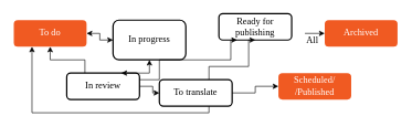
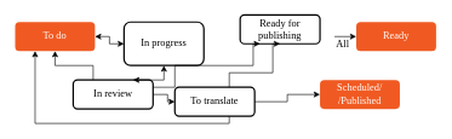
  <mxCell id="0" />
  <mxCell id="1" parent="0" />
  <mxCell id="2" style="edgeStyle=orthogonalEdgeStyle;rounded=0;orthogonalLoop=1;jettySize=auto;html=1;entryX=0;entryY=0.5;entryDx=0;entryDy=0;startArrow=classic;startFill=1;fontFamily=GT Walsheim;fontStyle=0;fontSize=14;" parent="1" source="4" target="6" edge="1"><mxGeometry relative="1" as="geometry" /></mxCell>
  <mxCell id="3" style="edgeStyle=orthogonalEdgeStyle;rounded=0;orthogonalLoop=1;jettySize=auto;html=1;entryX=0.25;entryY=0;entryDx=0;entryDy=0;startArrow=classic;startFill=1;endArrow=none;endFill=0;fontFamily=GT Walsheim;fontStyle=0;fontSize=14;" parent="1" source="4" target="9" edge="1"><mxGeometry relative="1" as="geometry" /></mxCell>
  <mxCell id="4" value="To do" style="rounded=1;whiteSpace=wrap;html=1;fillColor=#F05A22;strokeColor=none;fontStyle=0;perimeterSpacing=0;shadow=0;glass=0;comic=0;strokeWidth=2;fontFamily=GT Walsheim;fontSize=14;fontColor=#FFFFFF;" parent="1" vertex="1"><mxGeometry x="20" y="30" width="110" height="40" as="geometry" /></mxCell>
  <mxCell id="5" style="edgeStyle=orthogonalEdgeStyle;rounded=0;orthogonalLoop=1;jettySize=auto;html=1;entryX=0.75;entryY=0;entryDx=0;entryDy=0;startArrow=classic;startFill=1;endArrow=classic;endFill=1;fontFamily=GT Walsheim;fontStyle=0;fontSize=14;" parent="1" source="6" target="9" edge="1"><mxGeometry relative="1" as="geometry" /></mxCell>
  <mxCell id="6" value="In progress" style="rounded=1;whiteSpace=wrap;html=1;fillColor=none;strokeColor=#000000;fontStyle=0;fontFamily=GT Walsheim;fontSize=14;strokeWidth=2;" parent="1" vertex="1"><mxGeometry x="170" y="30" width="110" height="60" as="geometry" /></mxCell>
  <mxCell id="7" style="edgeStyle=orthogonalEdgeStyle;rounded=0;orthogonalLoop=1;jettySize=auto;html=1;entryX=0;entryY=0.5;entryDx=0;entryDy=0;startArrow=none;startFill=0;endArrow=classic;endFill=1;fontFamily=GT Walsheim;fontStyle=0;fontSize=14;" parent="1" source="9" target="13" edge="1"><mxGeometry relative="1" as="geometry" /></mxCell>
  <mxCell id="8" style="edgeStyle=orthogonalEdgeStyle;rounded=0;orthogonalLoop=1;jettySize=auto;html=1;entryX=0.25;entryY=1;entryDx=0;entryDy=0;startArrow=none;startFill=0;endArrow=classic;endFill=1;fontFamily=GT Walsheim;fontStyle=0;fontSize=14;" parent="1" target="14" edge="1"><mxGeometry relative="1" as="geometry"><mxPoint x="210" y="120" as="sourcePoint" /><Array as="points"><mxPoint x="240" y="120" /><mxPoint x="240" y="90" /><mxPoint x="348" y="90" /></Array></mxGeometry></mxCell>
  <mxCell id="9" value="In review" style="rounded=1;whiteSpace=wrap;html=1;fillColor=none;strokeColor=#000000;fontStyle=0;fontFamily=GT Walsheim;fontSize=14;strokeWidth=2;" parent="1" vertex="1"><mxGeometry x="100" y="110" width="110" height="40" as="geometry" /></mxCell>
  <mxCell id="10" style="edgeStyle=orthogonalEdgeStyle;rounded=0;orthogonalLoop=1;jettySize=auto;html=1;entryX=0.25;entryY=1;entryDx=0;entryDy=0;startArrow=none;startFill=0;endArrow=classic;endFill=1;fontFamily=GT Walsheim;fontStyle=0;fontSize=14;" parent="1" source="13" target="4" edge="1"><mxGeometry relative="1" as="geometry"><Array as="points"><mxPoint x="315" y="170" /><mxPoint x="48" y="170" /></Array></mxGeometry></mxCell>
  <mxCell id="11" style="edgeStyle=orthogonalEdgeStyle;rounded=0;orthogonalLoop=1;jettySize=auto;html=1;entryX=0.5;entryY=1;entryDx=0;entryDy=0;startArrow=none;startFill=0;endArrow=classic;endFill=1;fontFamily=GT Walsheim;fontStyle=0;fontSize=14;" parent="1" source="13" target="14" edge="1"><mxGeometry relative="1" as="geometry"><Array as="points"><mxPoint x="315" y="100" /><mxPoint x="375" y="100" /></Array></mxGeometry></mxCell>
  <mxCell id="12" style="edgeStyle=orthogonalEdgeStyle;rounded=0;orthogonalLoop=1;jettySize=auto;html=1;entryX=0;entryY=0.5;entryDx=0;entryDy=0;startArrow=none;startFill=0;endArrow=classic;endFill=1;fontFamily=GT Walsheim;fontStyle=0;fontSize=14;" parent="1" source="13" target="15" edge="1"><mxGeometry relative="1" as="geometry" /></mxCell>
  <mxCell id="13" value="To translate" style="rounded=1;whiteSpace=wrap;html=1;fillColor=none;strokeColor=#000000;fontStyle=0;fontFamily=GT Walsheim;fontSize=14;strokeWidth=2;" parent="1" vertex="1"><mxGeometry x="240" y="120" width="110" height="40" as="geometry" /></mxCell>
  <mxCell id="14" value="Ready for publishing" style="rounded=1;whiteSpace=wrap;html=1;fillColor=none;strokeColor=#000000;fontStyle=0;fontFamily=GT Walsheim;fontSize=14;strokeWidth=2;" parent="1" vertex="1"><mxGeometry x="330" y="20" width="110" height="40" as="geometry" /></mxCell>
- <mxCell id="15" value="Scheduled/&lt;br style=&quot;font-size: 14px;&quot;&gt;/Published" style="rounded=1;whiteSpace=wrap;html=1;fillColor=#F05A22;strokeColor=none;fontStyle=0;strokeWidth=2;fontFamily=GT Walsheim;fontSize=14;fontColor=#FFFFFF;" parent="1" vertex="1"><mxGeometry x="420" y="110" width="110" height="40" as="geometry" /></mxCell>
+ <mxCell id="15" value="Scheduled/&lt;br style=&quot;font-size: 14px;&quot;&gt;/Published" style="rounded=1;whiteSpace=wrap;html=1;fillColor=#F05A22;strokeColor=none;fontStyle=0;strokeWidth=2;fontFamily=GT Walsheim;fontSize=14;fontColor=#FFFFFF;" parent="1" vertex="1"><mxGeometry x="440" y="110" width="110" height="40" as="geometry" /></mxCell>
  <mxCell id="16" value="" style="group;fontFamily=GT Walsheim;fontStyle=0;fontSize=14;" parent="1" vertex="1" connectable="0"><mxGeometry x="460" y="30" width="140" height="40" as="geometry" /></mxCell>
- <mxCell id="17" value="Archived" style="rounded=1;whiteSpace=wrap;html=1;fillColor=#F05A22;strokeColor=none;fontStyle=0;strokeWidth=2;fontFamily=GT Walsheim;fontSize=14;fontColor=#FFFFFF;" parent="16" vertex="1"><mxGeometry x="30" width="110" height="40" as="geometry" /></mxCell>
+ <mxCell id="17" value="Ready" style="rounded=1;whiteSpace=wrap;html=1;fillColor=#F05A22;strokeColor=none;fontStyle=0;strokeWidth=2;fontFamily=GT Walsheim;fontSize=14;fontColor=#FFFFFF;" parent="16" vertex="1"><mxGeometry x="30" width="110" height="40" as="geometry" /></mxCell>
  <mxCell id="18" style="edgeStyle=orthogonalEdgeStyle;rounded=0;orthogonalLoop=1;jettySize=auto;html=1;entryX=0;entryY=0.5;entryDx=0;entryDy=0;fontFamily=GT Walsheim;fontStyle=0;fontSize=14;" parent="16" target="17" edge="1"><mxGeometry relative="1" as="geometry"><mxPoint y="20" as="sourcePoint" /></mxGeometry></mxCell>
  <mxCell id="19" value="All" style="edgeLabel;html=1;align=center;verticalAlign=middle;resizable=0;points=[];fontFamily=GT Walsheim;fontStyle=0;fontSize=14;" parent="18" vertex="1" connectable="0"><mxGeometry x="0.006" y="3" relative="1" as="geometry"><mxPoint x="-5" y="13" as="offset" /></mxGeometry></mxCell>
